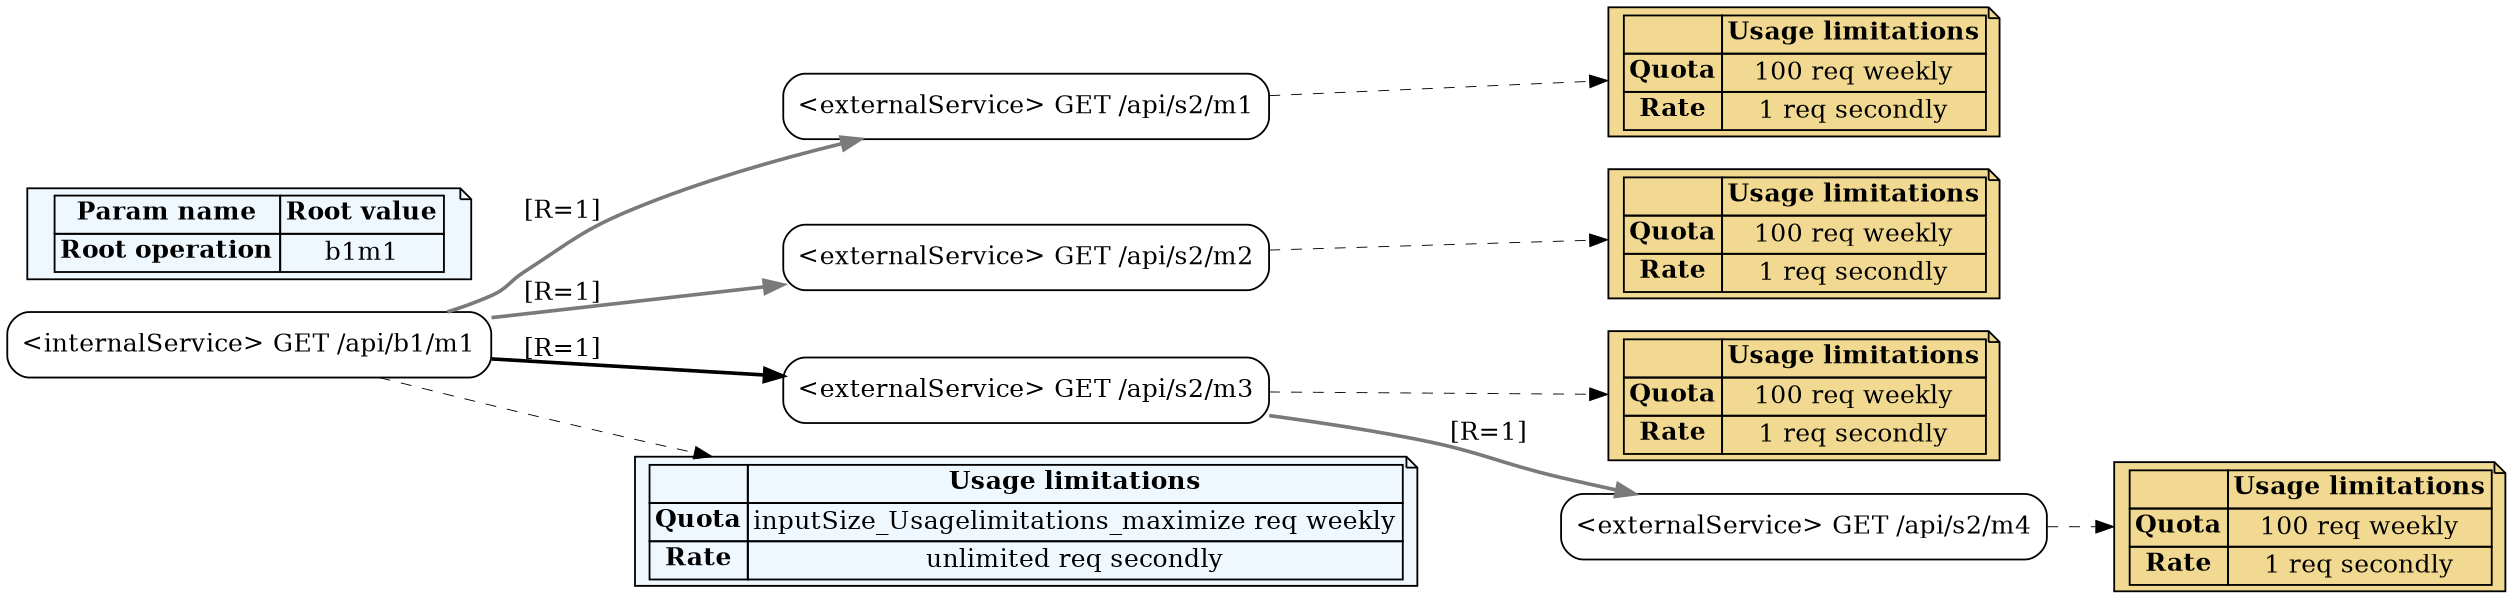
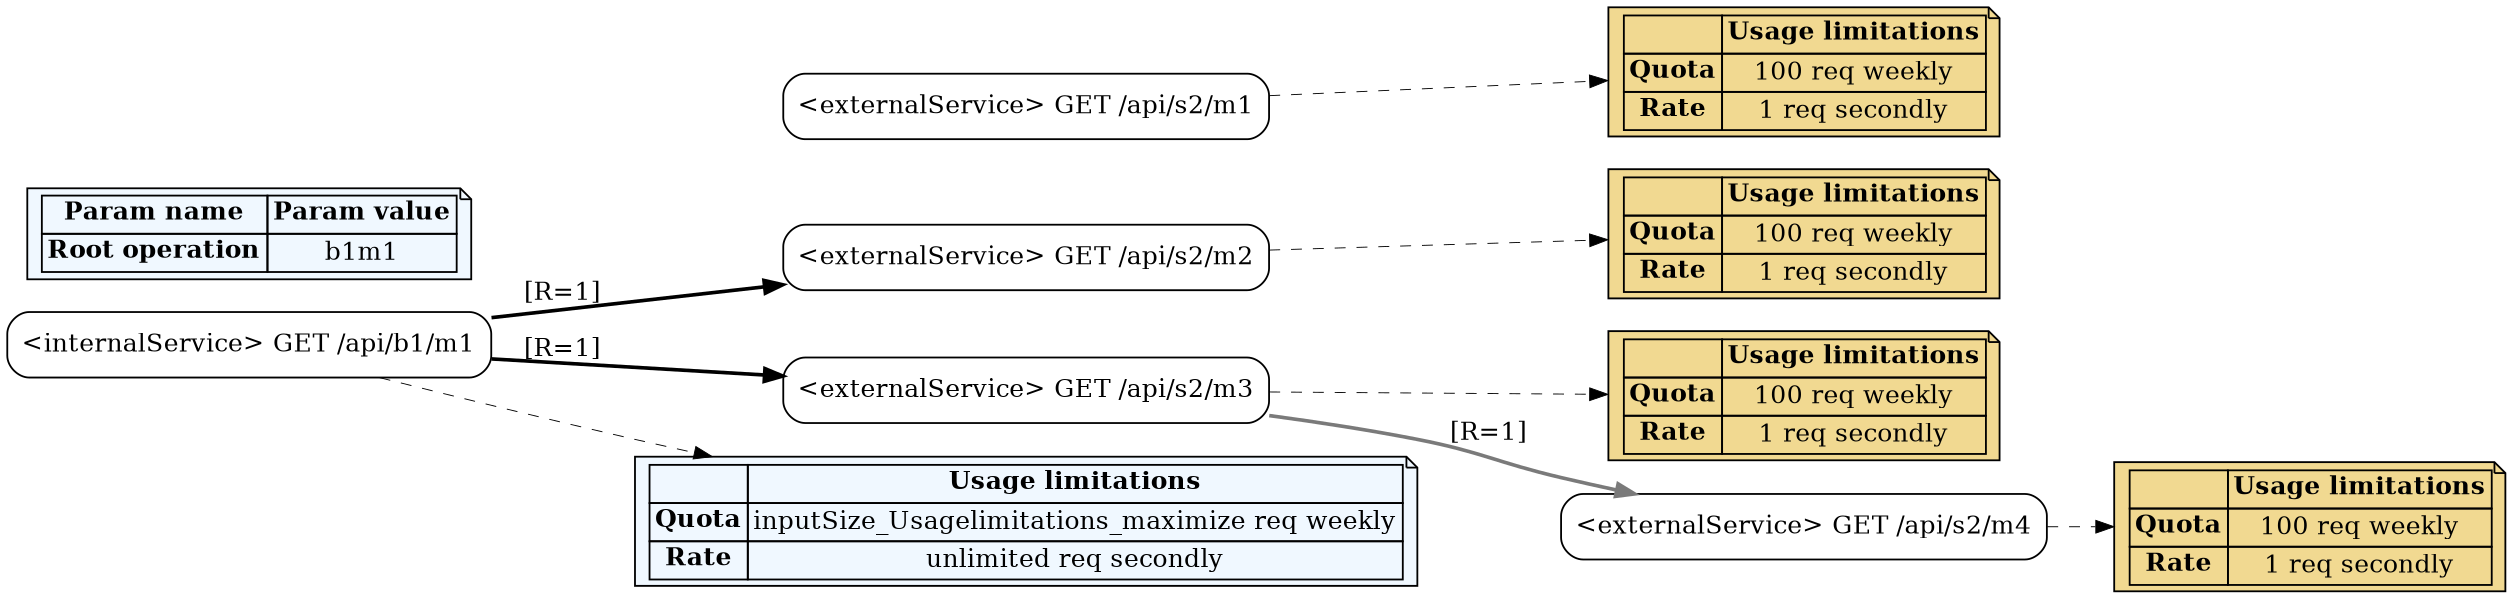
  digraph {
    rankdir=LR
    node [shape=note style=filled]
    edge [color=black penwidth=0.5 style=dashed]
    n1 [label="<externalService> GET /api/s2/m1" shape=box style=rounded]
    n2 [fillcolor="#F1D991" label=< <table border="0" cellborder="1" cellpadding="2" cellspacing="0"> <tr> <td></td> <td><b>Usage limitations</b></td> </tr> <tr> <td><b>Quota</b></td> <td>100 req weekly</td> </tr> <tr> <td><b>Rate</b></td> <td>1 req secondly</td> </tr> </table> >]
    n3 [label="<externalService> GET /api/s2/m2" shape=box style=rounded]
    n4 [fillcolor="#F1D991" label=< <table border="0" cellborder="1" cellpadding="2" cellspacing="0"> <tr> <td></td> <td><b>Usage limitations</b></td> </tr> <tr> <td><b>Quota</b></td> <td>100 req weekly</td> </tr> <tr> <td><b>Rate</b></td> <td>1 req secondly</td> </tr> </table> >]
    n5 [label="<externalService> GET /api/s2/m3" shape=box style=rounded]
    n6 [fillcolor="#F1D991" label=< <table border="0" cellborder="1" cellpadding="2" cellspacing="0"> <tr> <td></td> <td><b>Usage limitations</b></td> </tr> <tr> <td><b>Quota</b></td> <td>100 req weekly</td> </tr> <tr> <td><b>Rate</b></td> <td>1 req secondly</td> </tr> </table> >]
    n7 [label="<externalService> GET /api/s2/m4" shape=box style=rounded]
    n8 [fillcolor="#F1D991" label=< <table border="0" cellborder="1" cellpadding="2" cellspacing="0"> <tr> <td></td> <td><b>Usage limitations</b></td> </tr> <tr> <td><b>Quota</b></td> <td>100 req weekly</td> </tr> <tr> <td><b>Rate</b></td> <td>1 req secondly</td> </tr> </table> >]
    n9 [label="<internalService> GET /api/b1/m1" shape=box style=rounded]
    n10 [fillcolor="#F0F8FF" label=< <table border="0" cellborder="1" cellpadding="2" cellspacing="0"> <tr> <td></td> <td><b>Usage limitations</b></td> </tr> <tr> <td><b>Quota</b></td> <td>inputSize_Usagelimitations_maximize req weekly</td> </tr> <tr> <td><b>Rate</b></td> <td>unlimited req secondly</td> </tr> </table> >]
-   n11 [fillcolor="#F0F8FF" label=< <table border="0" cellborder="1" cellpadding="2" cellspacing="0"> <tr> <td><b>Param name</b></td><td><b>Root value</b></td> </tr> <tr><td><b>Root operation</b></td><td>b1m1</td></tr> </table> >]
+   n11 [fillcolor="#F0F8FF" label=< <table border="0" cellborder="1" cellpadding="2" cellspacing="0"> <tr> <td><b>Param name</b></td><td><b>Param value</b></td> </tr> <tr><td><b>Root operation</b></td><td>b1m1</td></tr> </table> >]
    subgraph sub_1 {
      n1
      n2
      n3
      n4
      n5
      n6
      n7
      n8
    }
    subgraph sub_2 {
      n9
      n10
    }
    n1 -> n2
    n3 -> n4
    n5 -> n6
    n5 -> n7 [color="#7a7a7a" label="[R=1]" penwidth=2.0 style=""]
    n7 -> n8
-   n9 -> n1 [color="#7a7a7a" label="[R=1]" penwidth=2.0 style=""]
-   n9 -> n3 [color="#7a7a7a" label="[R=1]" penwidth=2.0 style=""]
+   n9 -> n3 [label="[R=1]" penwidth=2.0 style=""]
    n9 -> n5 [label="[R=1]" penwidth=2.0 style=""]
    n9 -> n10
  }
